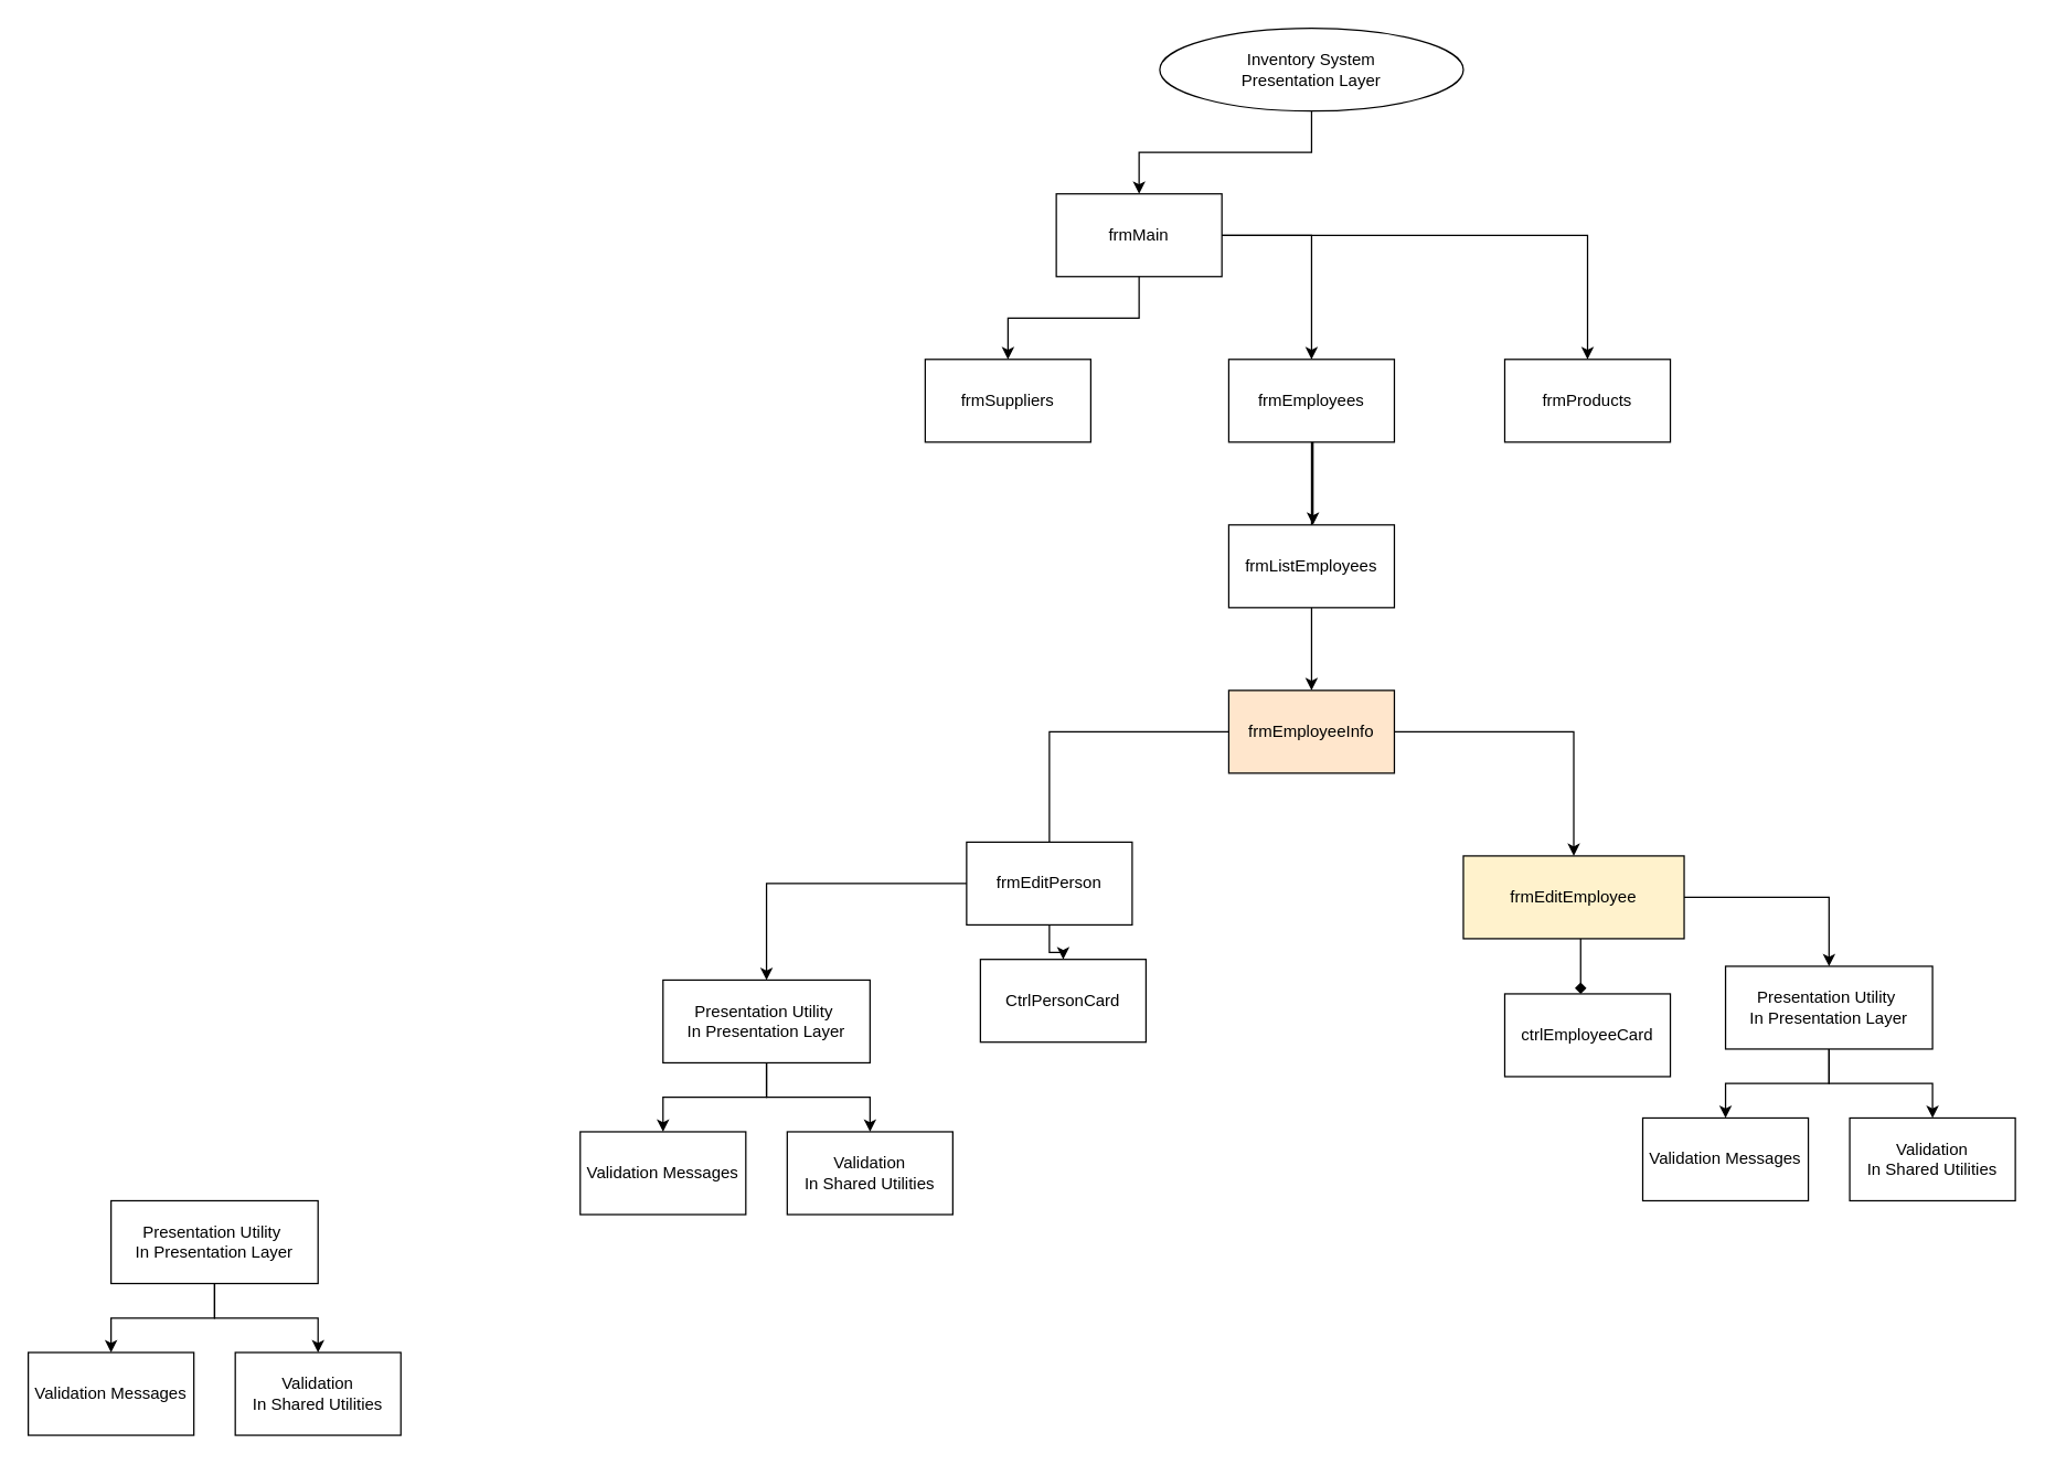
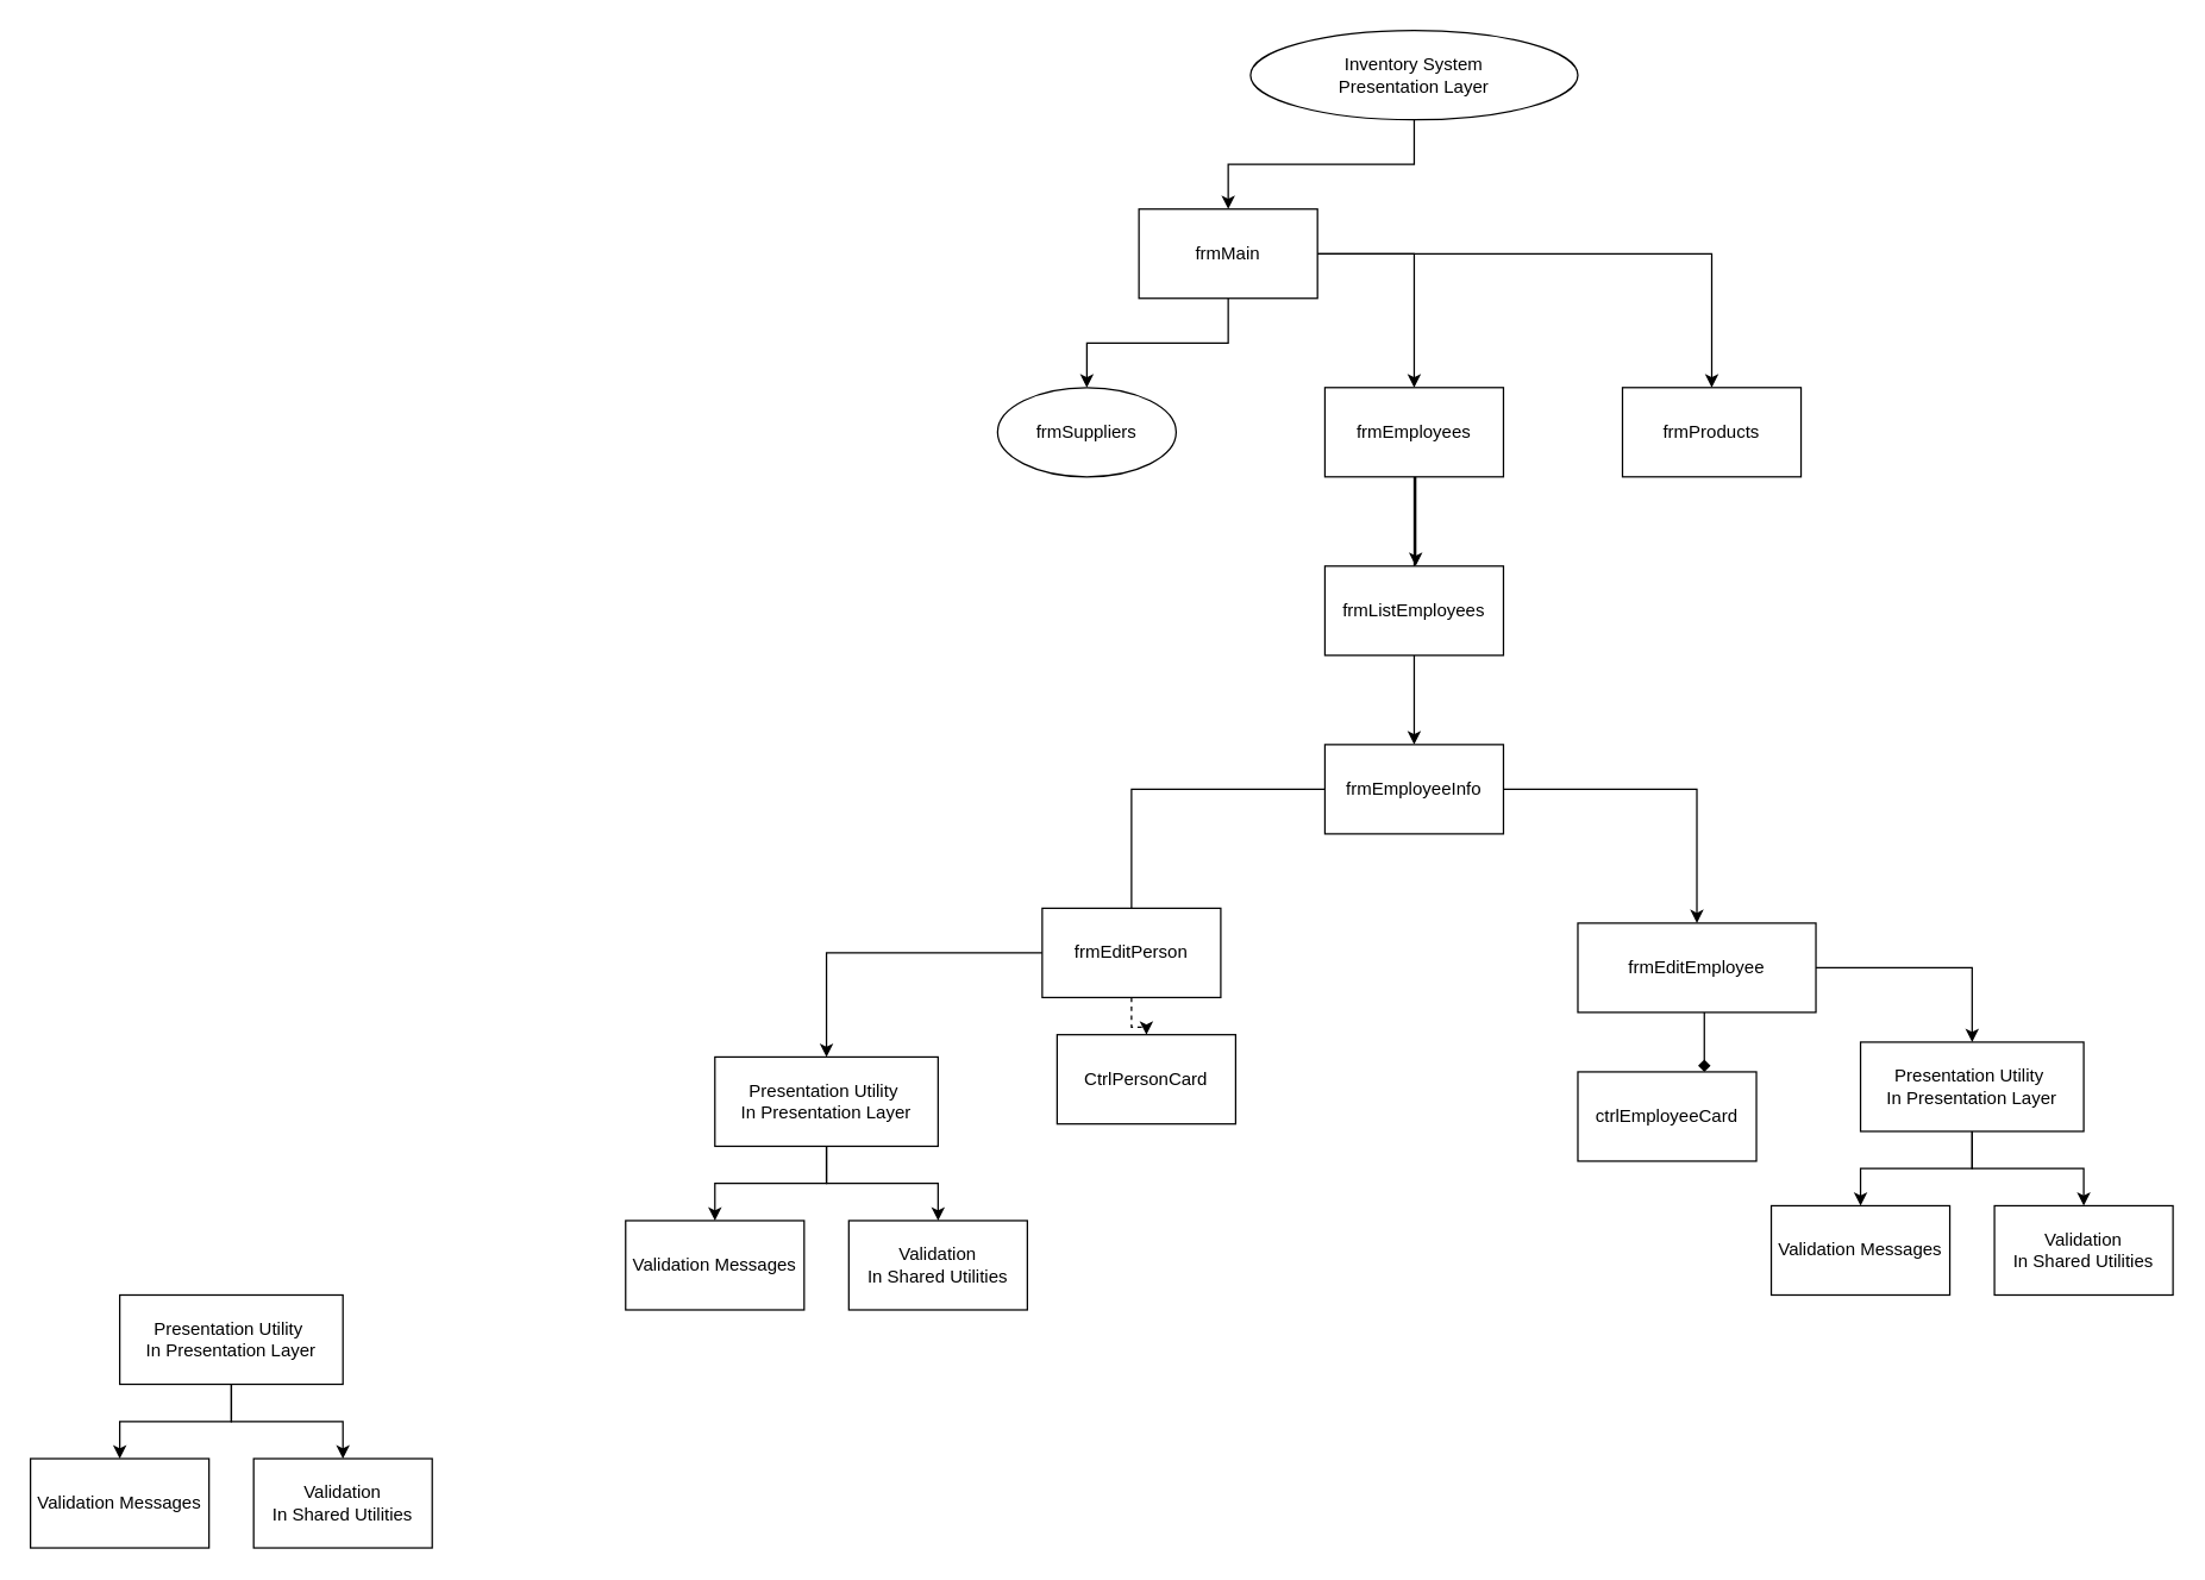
  <mxCell id="0" />
  <mxCell id="1" parent="0" />
  <mxCell id="2" style="edgeStyle=orthogonalEdgeStyle;rounded=0;orthogonalLoop=1;jettySize=auto;html=1;" parent="1" source="3" target="21" edge="1"><mxGeometry relative="1" as="geometry"><mxPoint x="950" y="130" as="targetPoint" /></mxGeometry></mxCell>
  <mxCell id="3" value="Inventory System&lt;div&gt;Presentation Layer&lt;/div&gt;" style="ellipse;whiteSpace=wrap;html=1;" parent="1" vertex="1"><mxGeometry x="840" y="20" width="220" height="60" as="geometry" /></mxCell>
  <mxCell id="4" style="edgeStyle=orthogonalEdgeStyle;rounded=0;orthogonalLoop=1;jettySize=auto;html=1;" parent="1" target="9" edge="1"><mxGeometry relative="1" as="geometry"><mxPoint x="950" y="430" as="targetPoint" /><mxPoint x="950" y="391" as="sourcePoint" /><Array as="points"><mxPoint x="950" y="320" /><mxPoint x="951" y="320" /><mxPoint x="951" y="391" /><mxPoint x="950" y="391" /></Array></mxGeometry></mxCell>
  <mxCell id="5" value="frmEmployees" style="rounded=0;whiteSpace=wrap;html=1;" parent="1" vertex="1"><mxGeometry x="890" y="260" width="120" height="60" as="geometry" /></mxCell>
  <mxCell id="6" value="frmProducts" style="rounded=0;whiteSpace=wrap;html=1;" parent="1" vertex="1"><mxGeometry x="1090" y="260" width="120" height="60" as="geometry" /></mxCell>
- <mxCell id="7" value="frmSuppliers" style="rounded=0;whiteSpace=wrap;html=1;" parent="1" vertex="1"><mxGeometry x="670" y="260" width="120" height="60" as="geometry" /></mxCell>
+ <mxCell id="7" value="frmSuppliers" style="ellipse;whiteSpace=wrap;html=1;" parent="1" vertex="1"><mxGeometry x="670" y="260" width="120" height="60" as="geometry" /></mxCell>
  <mxCell id="8" style="edgeStyle=orthogonalEdgeStyle;rounded=0;orthogonalLoop=1;jettySize=auto;html=1;" parent="1" source="9" target="12" edge="1"><mxGeometry relative="1" as="geometry"><mxPoint x="950" y="530" as="targetPoint" /></mxGeometry></mxCell>
  <mxCell id="9" value="frmListEmployees" style="rounded=0;whiteSpace=wrap;html=1;" parent="1" vertex="1"><mxGeometry x="890" y="380" width="120" height="60" as="geometry" /></mxCell>
  <mxCell id="10" value="" style="edgeStyle=orthogonalEdgeStyle;rounded=0;orthogonalLoop=1;jettySize=auto;html=1;endArrow=none;" parent="1" source="12" target="14" edge="1"><mxGeometry relative="1" as="geometry" /></mxCell>
  <mxCell id="11" style="edgeStyle=orthogonalEdgeStyle;rounded=0;orthogonalLoop=1;jettySize=auto;html=1;" parent="1" source="12" target="17" edge="1"><mxGeometry relative="1" as="geometry"><mxPoint x="1150" y="640" as="targetPoint" /></mxGeometry></mxCell>
- <mxCell id="12" value="frmEmployeeInfo" style="rounded=0;whiteSpace=wrap;html=1;fillColor=#ffe6cc;" parent="1" vertex="1"><mxGeometry x="890" y="500" width="120" height="60" as="geometry" /></mxCell>
- <mxCell id="13" style="edgeStyle=orthogonalEdgeStyle;rounded=0;orthogonalLoop=1;jettySize=auto;html=1;" parent="1" source="14" target="22" edge="1"><mxGeometry relative="1" as="geometry"><mxPoint x="760" y="720" as="targetPoint" /></mxGeometry></mxCell>
+ <mxCell id="12" value="frmEmployeeInfo" style="rounded=0;whiteSpace=wrap;html=1;" parent="1" vertex="1"><mxGeometry x="890" y="500" width="120" height="60" as="geometry" /></mxCell>
+ <mxCell id="13" style="edgeStyle=orthogonalEdgeStyle;rounded=0;orthogonalLoop=1;jettySize=auto;html=1;dashed=1;" parent="1" source="14" target="22" edge="1"><mxGeometry relative="1" as="geometry"><mxPoint x="760" y="720" as="targetPoint" /></mxGeometry></mxCell>
  <mxCell id="14" value="frmEditPerson" style="whiteSpace=wrap;html=1;rounded=0;" parent="1" vertex="1"><mxGeometry x="700" y="610" width="120" height="60" as="geometry" /></mxCell>
  <mxCell id="15" value="" style="edgeStyle=orthogonalEdgeStyle;rounded=0;orthogonalLoop=1;jettySize=auto;html=1;endArrow=diamond;" parent="1" source="17" target="23" edge="1"><mxGeometry relative="1" as="geometry"><Array as="points"><mxPoint x="1145" y="710" /><mxPoint x="1145" y="710" /></Array></mxGeometry></mxCell>
  <mxCell id="16" style="edgeStyle=orthogonalEdgeStyle;rounded=0;orthogonalLoop=1;jettySize=auto;html=1;" parent="1" source="17" target="32" edge="1"><mxGeometry relative="1" as="geometry"><mxPoint x="1330" y="690" as="targetPoint" /></mxGeometry></mxCell>
- <mxCell id="17" value="frmEditEmployee" style="rounded=0;whiteSpace=wrap;html=1;fillColor=#fff2cc;" parent="1" vertex="1"><mxGeometry x="1060" y="620" width="160" height="60" as="geometry" /></mxCell>
+ <mxCell id="17" value="frmEditEmployee" style="rounded=0;whiteSpace=wrap;html=1;" parent="1" vertex="1"><mxGeometry x="1060" y="620" width="160" height="60" as="geometry" /></mxCell>
  <mxCell id="18" style="edgeStyle=orthogonalEdgeStyle;rounded=0;orthogonalLoop=1;jettySize=auto;html=1;" parent="1" source="21" target="5" edge="1"><mxGeometry relative="1" as="geometry" /></mxCell>
  <mxCell id="19" style="edgeStyle=orthogonalEdgeStyle;rounded=0;orthogonalLoop=1;jettySize=auto;html=1;entryX=0.5;entryY=0;entryDx=0;entryDy=0;" parent="1" source="21" target="7" edge="1"><mxGeometry relative="1" as="geometry" /></mxCell>
  <mxCell id="20" style="edgeStyle=orthogonalEdgeStyle;rounded=0;orthogonalLoop=1;jettySize=auto;html=1;" parent="1" source="21" target="6" edge="1"><mxGeometry relative="1" as="geometry" /></mxCell>
  <mxCell id="21" value="frmMain" style="rounded=0;whiteSpace=wrap;html=1;" parent="1" vertex="1"><mxGeometry x="765" y="140" width="120" height="60" as="geometry" /></mxCell>
  <mxCell id="22" value="CtrlPersonCard" style="rounded=0;whiteSpace=wrap;html=1;" parent="1" vertex="1"><mxGeometry x="710" y="695" width="120" height="60" as="geometry" /></mxCell>
- <mxCell id="23" value="ctrlEmployeeCard" style="rounded=0;whiteSpace=wrap;html=1;" parent="1" vertex="1"><mxGeometry x="1090" y="720" width="120" height="60" as="geometry" /></mxCell>
+ <mxCell id="23" value="ctrlEmployeeCard" style="rounded=0;whiteSpace=wrap;html=1;" parent="1" vertex="1"><mxGeometry x="1060" y="720" width="120" height="60" as="geometry" /></mxCell>
  <mxCell id="24" style="edgeStyle=orthogonalEdgeStyle;rounded=0;orthogonalLoop=1;jettySize=auto;html=1;exitX=0;exitY=0.5;exitDx=0;exitDy=0;entryX=0.5;entryY=0;entryDx=0;entryDy=0;" parent="1" source="14" target="27" edge="1"><mxGeometry relative="1" as="geometry"><mxPoint x="574" y="683" as="targetPoint" /></mxGeometry></mxCell>
  <mxCell id="25" value="" style="edgeStyle=orthogonalEdgeStyle;rounded=0;orthogonalLoop=1;jettySize=auto;html=1;" edge="1" parent="1" source="27" target="28"><mxGeometry relative="1" as="geometry" /></mxCell>
  <mxCell id="26" style="edgeStyle=orthogonalEdgeStyle;rounded=0;orthogonalLoop=1;jettySize=auto;html=1;" edge="1" parent="1" source="27" target="29"><mxGeometry relative="1" as="geometry"><mxPoint x="410" y="860" as="targetPoint" /></mxGeometry></mxCell>
  <mxCell id="27" value="Presentation Utility&amp;nbsp;&lt;div&gt;In Presentation Layer&lt;/div&gt;" style="rounded=0;whiteSpace=wrap;html=1;" vertex="1" parent="1"><mxGeometry x="480" y="710" width="150" height="60" as="geometry" /></mxCell>
  <mxCell id="28" value="Validation&lt;div&gt;In Shared Utilities&lt;/div&gt;" style="whiteSpace=wrap;html=1;rounded=0;" vertex="1" parent="1"><mxGeometry x="570" y="820" width="120" height="60" as="geometry" /></mxCell>
  <mxCell id="29" value="Validation Messages" style="rounded=0;whiteSpace=wrap;html=1;" vertex="1" parent="1"><mxGeometry x="420" y="820" width="120" height="60" as="geometry" /></mxCell>
  <mxCell id="30" value="" style="edgeStyle=orthogonalEdgeStyle;rounded=0;orthogonalLoop=1;jettySize=auto;html=1;" edge="1" parent="1" source="32" target="33"><mxGeometry relative="1" as="geometry" /></mxCell>
  <mxCell id="31" style="edgeStyle=orthogonalEdgeStyle;rounded=0;orthogonalLoop=1;jettySize=auto;html=1;" edge="1" parent="1" source="32" target="34"><mxGeometry relative="1" as="geometry"><mxPoint x="1180" y="850" as="targetPoint" /></mxGeometry></mxCell>
  <mxCell id="32" value="Presentation Utility&amp;nbsp;&lt;div&gt;In Presentation Layer&lt;/div&gt;" style="rounded=0;whiteSpace=wrap;html=1;" vertex="1" parent="1"><mxGeometry x="1250" y="700" width="150" height="60" as="geometry" /></mxCell>
  <mxCell id="33" value="Validation&lt;div&gt;In Shared Utilities&lt;/div&gt;" style="whiteSpace=wrap;html=1;rounded=0;" vertex="1" parent="1"><mxGeometry x="1340" y="810" width="120" height="60" as="geometry" /></mxCell>
  <mxCell id="34" value="Validation Messages" style="rounded=0;whiteSpace=wrap;html=1;" vertex="1" parent="1"><mxGeometry x="1190" y="810" width="120" height="60" as="geometry" /></mxCell>
  <mxCell id="35" value="" style="edgeStyle=orthogonalEdgeStyle;rounded=0;orthogonalLoop=1;jettySize=auto;html=1;" edge="1" parent="1" source="37" target="38"><mxGeometry relative="1" as="geometry" /></mxCell>
  <mxCell id="36" style="edgeStyle=orthogonalEdgeStyle;rounded=0;orthogonalLoop=1;jettySize=auto;html=1;" edge="1" parent="1" source="37" target="39"><mxGeometry relative="1" as="geometry"><mxPoint x="10" y="1020" as="targetPoint" /></mxGeometry></mxCell>
  <mxCell id="37" value="Presentation Utility&amp;nbsp;&lt;div&gt;In Presentation Layer&lt;/div&gt;" style="rounded=0;whiteSpace=wrap;html=1;" vertex="1" parent="1"><mxGeometry x="80" y="870" width="150" height="60" as="geometry" /></mxCell>
  <mxCell id="38" value="Validation&lt;div&gt;In Shared Utilities&lt;/div&gt;" style="whiteSpace=wrap;html=1;rounded=0;" vertex="1" parent="1"><mxGeometry x="170" y="980" width="120" height="60" as="geometry" /></mxCell>
  <mxCell id="39" value="Validation Messages" style="rounded=0;whiteSpace=wrap;html=1;" vertex="1" parent="1"><mxGeometry x="20" y="980" width="120" height="60" as="geometry" /></mxCell>
